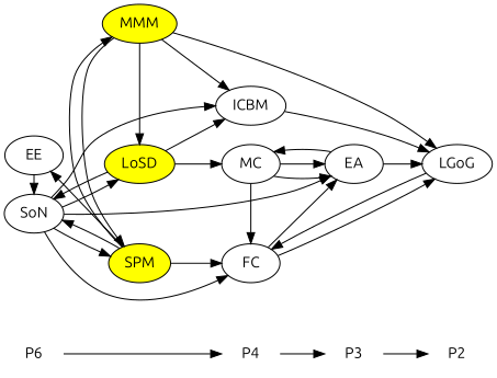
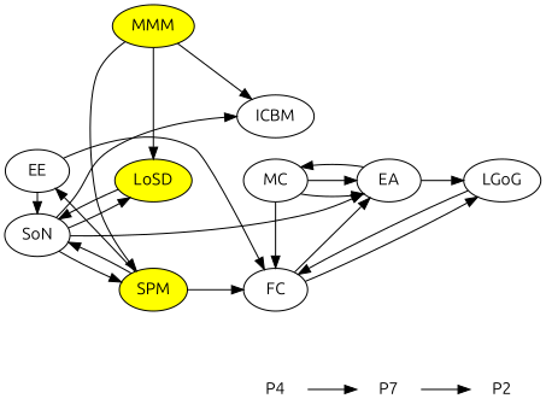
  digraph {
    fontname=Ubuntu
    rankdir=LR
    node [fontname=Ubuntu]
    edge [fontname=Ubuntu]
-   P6 [shape=plaintext]
    P4 [shape=plaintext]
-   P3 [shape=plaintext]
+   P3 [shape=plaintext label=P7]
    P2 [shape=plaintext]
    LoSD [fillcolor=yellow style=filled]
    MMM [fillcolor=yellow style=filled]
    SPM [fillcolor=yellow style=filled]
    EE
    SoN
    ICBM
    FC
    MC
    EA
    LGoG
    subgraph sub_1 {
-     P6
      P4
      P3
      P2
    }
    subgraph sub_2 {
      rank=same
      LoSD
      MMM
      SPM
    }
    subgraph sub_3 {
      rank=same
-     P6
      EE
      SoN
    }
    subgraph sub_4 {
      rank=same
      P4
      ICBM
      FC
      MC
    }
    subgraph sub_5 {
      rank=same
      P3
      EA
    }
    subgraph sub_6 {
      rank=same
      P2
      LGoG
    }
-   P6 -> P4
    P4 -> P3
    P3 -> P2
    LoSD -> SoN
-   LoSD -> ICBM
-   LoSD -> MC
    MMM -> LoSD
    MMM -> SPM
    MMM -> ICBM
-   MMM -> LGoG
-   SPM -> MMM
    SPM -> EE
    SPM -> SoN
    SPM -> FC
    EE -> SoN
-   SoN -> FC
+   EE -> FC
    SoN -> LoSD
    SoN -> SPM
    SoN -> ICBM
    SoN -> EA
-   ICBM -> LGoG
    FC -> EA
    FC -> LGoG
    MC -> FC
    MC -> EA
    MC -> EA
    EA -> MC
    EA -> LGoG
    LGoG -> FC
  }
